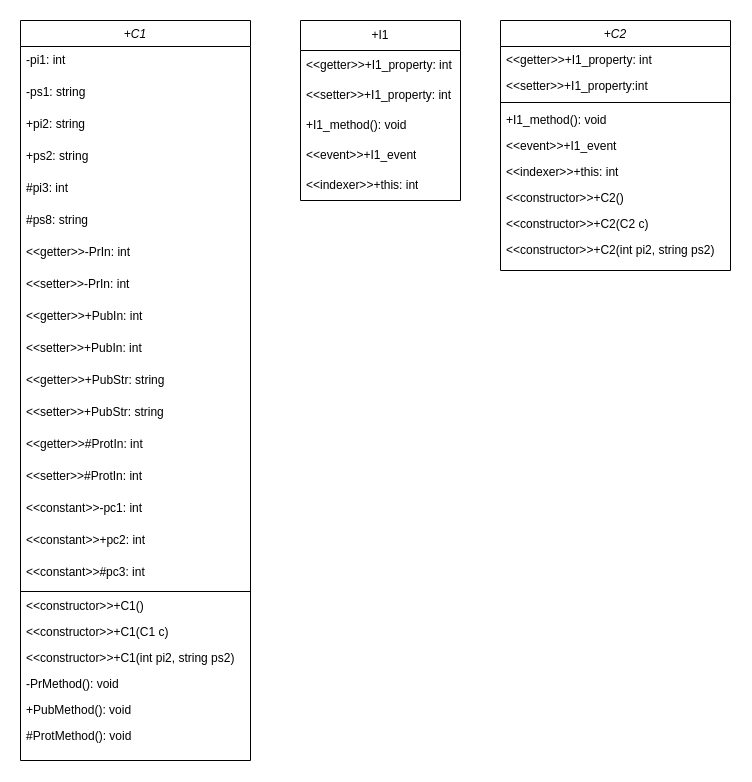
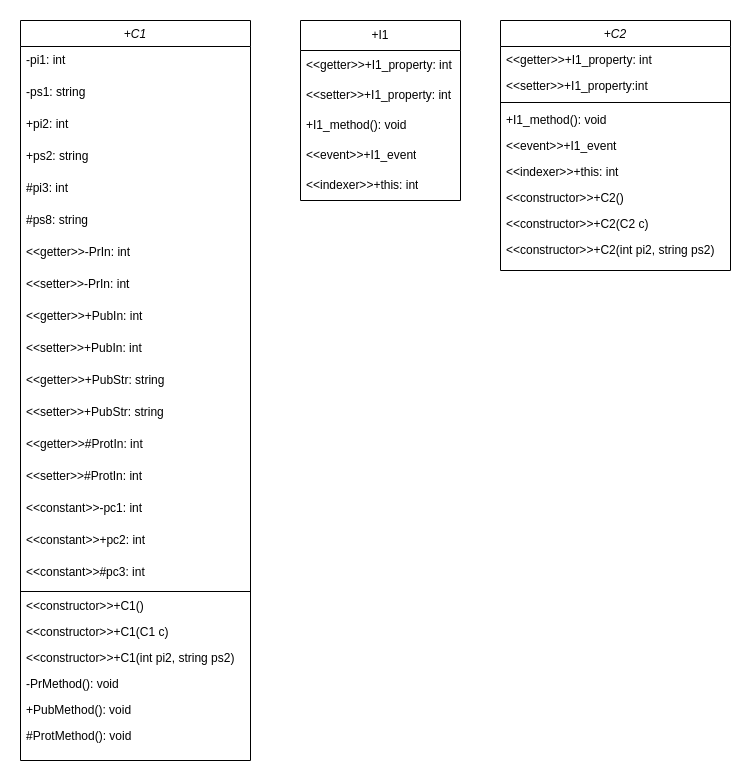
  <mxCell id="0" />
  <mxCell id="1" parent="0" />
  <mxCell id="2" value="+C1&#10;" style="swimlane;fontStyle=2;align=center;verticalAlign=top;childLayout=stackLayout;horizontal=1;startSize=26;horizontalStack=0;resizeParent=1;resizeLast=0;collapsible=1;marginBottom=0;rounded=0;shadow=0;strokeWidth=1;" parent="1" vertex="1"><mxGeometry x="20" y="20" width="230" height="740" as="geometry"><mxRectangle x="230" y="140" width="160" height="26" as="alternateBounds" /></mxGeometry></mxCell>
  <mxCell id="3" value="-pi1: int&#10;" style="text;align=left;verticalAlign=top;spacingLeft=4;spacingRight=4;overflow=hidden;rotatable=0;points=[[0,0.5],[1,0.5]];portConstraint=eastwest;rounded=0;shadow=0;html=0;" parent="2" vertex="1"><mxGeometry y="26" width="230" height="32" as="geometry" /></mxCell>
  <mxCell id="4" value="-ps1: string&#10;" style="text;align=left;verticalAlign=top;spacingLeft=4;spacingRight=4;overflow=hidden;rotatable=0;points=[[0,0.5],[1,0.5]];portConstraint=eastwest;rounded=0;shadow=0;html=0;" parent="2" vertex="1"><mxGeometry y="58" width="230" height="32" as="geometry" /></mxCell>
- <mxCell id="5" value="+pi2: string&#10;" style="text;align=left;verticalAlign=top;spacingLeft=4;spacingRight=4;overflow=hidden;rotatable=0;points=[[0,0.5],[1,0.5]];portConstraint=eastwest;rounded=0;shadow=0;html=0;" parent="2" vertex="1"><mxGeometry y="90" width="230" height="32" as="geometry" /></mxCell>
+ <mxCell id="5" value="+pi2: int&#10;" style="text;align=left;verticalAlign=top;spacingLeft=4;spacingRight=4;overflow=hidden;rotatable=0;points=[[0,0.5],[1,0.5]];portConstraint=eastwest;rounded=0;shadow=0;html=0;" parent="2" vertex="1"><mxGeometry y="90" width="230" height="32" as="geometry" /></mxCell>
  <mxCell id="6" value="+ps2: string&#10;" style="text;align=left;verticalAlign=top;spacingLeft=4;spacingRight=4;overflow=hidden;rotatable=0;points=[[0,0.5],[1,0.5]];portConstraint=eastwest;rounded=0;shadow=0;html=0;" vertex="1" parent="2"><mxGeometry y="122" width="230" height="32" as="geometry" /></mxCell>
  <mxCell id="7" value="#pi3: int&#10;" style="text;align=left;verticalAlign=top;spacingLeft=4;spacingRight=4;overflow=hidden;rotatable=0;points=[[0,0.5],[1,0.5]];portConstraint=eastwest;rounded=0;shadow=0;html=0;" vertex="1" parent="2"><mxGeometry y="154" width="230" height="32" as="geometry" /></mxCell>
  <mxCell id="8" value="#ps8: string&#10;" style="text;align=left;verticalAlign=top;spacingLeft=4;spacingRight=4;overflow=hidden;rotatable=0;points=[[0,0.5],[1,0.5]];portConstraint=eastwest;rounded=0;shadow=0;html=0;" vertex="1" parent="2"><mxGeometry y="186" width="230" height="32" as="geometry" /></mxCell>
  <mxCell id="9" value="&lt;&lt;getter&gt;&gt;-PrIn: int&#10;" style="text;align=left;verticalAlign=top;spacingLeft=4;spacingRight=4;overflow=hidden;rotatable=0;points=[[0,0.5],[1,0.5]];portConstraint=eastwest;rounded=0;shadow=0;html=0;" parent="2" vertex="1"><mxGeometry y="218" width="230" height="32" as="geometry" /></mxCell>
  <mxCell id="10" value="&lt;&lt;setter&gt;&gt;-PrIn: int" style="text;align=left;verticalAlign=top;spacingLeft=4;spacingRight=4;overflow=hidden;rotatable=0;points=[[0,0.5],[1,0.5]];portConstraint=eastwest;rounded=0;shadow=0;html=0;" parent="2" vertex="1"><mxGeometry y="250" width="230" height="32" as="geometry" /></mxCell>
  <mxCell id="11" value="&lt;&lt;getter&gt;&gt;+PubIn: int&#10;" style="text;align=left;verticalAlign=top;spacingLeft=4;spacingRight=4;overflow=hidden;rotatable=0;points=[[0,0.5],[1,0.5]];portConstraint=eastwest;rounded=0;shadow=0;html=0;" parent="2" vertex="1"><mxGeometry y="282" width="230" height="32" as="geometry" /></mxCell>
  <mxCell id="12" value="&lt;&lt;setter&gt;&gt;+PubIn: int" style="text;align=left;verticalAlign=top;spacingLeft=4;spacingRight=4;overflow=hidden;rotatable=0;points=[[0,0.5],[1,0.5]];portConstraint=eastwest;rounded=0;shadow=0;html=0;" parent="2" vertex="1"><mxGeometry y="314" width="230" height="32" as="geometry" /></mxCell>
  <mxCell id="13" value="&lt;&lt;getter&gt;&gt;+PubStr: string" style="text;align=left;verticalAlign=top;spacingLeft=4;spacingRight=4;overflow=hidden;rotatable=0;points=[[0,0.5],[1,0.5]];portConstraint=eastwest;rounded=0;shadow=0;html=0;" parent="2" vertex="1"><mxGeometry y="346" width="230" height="32" as="geometry" /></mxCell>
  <mxCell id="14" value="&lt;&lt;setter&gt;&gt;+PubStr: string" style="text;align=left;verticalAlign=top;spacingLeft=4;spacingRight=4;overflow=hidden;rotatable=0;points=[[0,0.5],[1,0.5]];portConstraint=eastwest;rounded=0;shadow=0;html=0;" vertex="1" parent="2"><mxGeometry y="378" width="230" height="32" as="geometry" /></mxCell>
  <mxCell id="15" value="&lt;&lt;getter&gt;&gt;#ProtIn: int" style="text;align=left;verticalAlign=top;spacingLeft=4;spacingRight=4;overflow=hidden;rotatable=0;points=[[0,0.5],[1,0.5]];portConstraint=eastwest;rounded=0;shadow=0;html=0;" vertex="1" parent="2"><mxGeometry y="410" width="230" height="32" as="geometry" /></mxCell>
  <mxCell id="16" value="&lt;&lt;setter&gt;&gt;#ProtIn: int" style="text;align=left;verticalAlign=top;spacingLeft=4;spacingRight=4;overflow=hidden;rotatable=0;points=[[0,0.5],[1,0.5]];portConstraint=eastwest;rounded=0;shadow=0;html=0;" vertex="1" parent="2"><mxGeometry y="442" width="230" height="32" as="geometry" /></mxCell>
  <mxCell id="17" value="&lt;&lt;constant&gt;&gt;-pc1: int" style="text;align=left;verticalAlign=top;spacingLeft=4;spacingRight=4;overflow=hidden;rotatable=0;points=[[0,0.5],[1,0.5]];portConstraint=eastwest;rounded=0;shadow=0;html=0;" parent="2" vertex="1"><mxGeometry y="474" width="230" height="32" as="geometry" /></mxCell>
  <mxCell id="18" value="&lt;&lt;constant&gt;&gt;+pc2: int" style="text;align=left;verticalAlign=top;spacingLeft=4;spacingRight=4;overflow=hidden;rotatable=0;points=[[0,0.5],[1,0.5]];portConstraint=eastwest;rounded=0;shadow=0;html=0;" parent="2" vertex="1"><mxGeometry y="506" width="230" height="32" as="geometry" /></mxCell>
  <mxCell id="19" value="&lt;&lt;constant&gt;&gt;#pc3: int" style="text;align=left;verticalAlign=top;spacingLeft=4;spacingRight=4;overflow=hidden;rotatable=0;points=[[0,0.5],[1,0.5]];portConstraint=eastwest;rounded=0;shadow=0;html=0;" vertex="1" parent="2"><mxGeometry y="538" width="230" height="32" as="geometry" /></mxCell>
  <mxCell id="20" value="" style="line;html=1;strokeWidth=1;align=left;verticalAlign=middle;spacingTop=-1;spacingLeft=3;spacingRight=3;rotatable=0;labelPosition=right;points=[];portConstraint=eastwest;" parent="2" vertex="1"><mxGeometry y="570" width="230" height="2" as="geometry" /></mxCell>
  <mxCell id="21" value="&lt;&lt;constructor&gt;&gt;+C1()" style="text;align=left;verticalAlign=top;spacingLeft=4;spacingRight=4;overflow=hidden;rotatable=0;points=[[0,0.5],[1,0.5]];portConstraint=eastwest;" parent="2" vertex="1"><mxGeometry y="572" width="230" height="26" as="geometry" /></mxCell>
  <mxCell id="22" value="&lt;&lt;constructor&gt;&gt;+C1(C1 c)" style="text;align=left;verticalAlign=top;spacingLeft=4;spacingRight=4;overflow=hidden;rotatable=0;points=[[0,0.5],[1,0.5]];portConstraint=eastwest;" parent="2" vertex="1"><mxGeometry y="598" width="230" height="26" as="geometry" /></mxCell>
  <mxCell id="23" value="&lt;&lt;constructor&gt;&gt;+C1(int pi2, string ps2)" style="text;align=left;verticalAlign=top;spacingLeft=4;spacingRight=4;overflow=hidden;rotatable=0;points=[[0,0.5],[1,0.5]];portConstraint=eastwest;" parent="2" vertex="1"><mxGeometry y="624" width="230" height="26" as="geometry" /></mxCell>
  <mxCell id="24" value="-PrMethod(): void" style="text;align=left;verticalAlign=top;spacingLeft=4;spacingRight=4;overflow=hidden;rotatable=0;points=[[0,0.5],[1,0.5]];portConstraint=eastwest;" parent="2" vertex="1"><mxGeometry y="650" width="230" height="26" as="geometry" /></mxCell>
  <mxCell id="25" value="+PubMethod(): void" style="text;align=left;verticalAlign=top;spacingLeft=4;spacingRight=4;overflow=hidden;rotatable=0;points=[[0,0.5],[1,0.5]];portConstraint=eastwest;" parent="2" vertex="1"><mxGeometry y="676" width="230" height="26" as="geometry" /></mxCell>
  <mxCell id="26" value="#ProtMethod(): void" style="text;align=left;verticalAlign=top;spacingLeft=4;spacingRight=4;overflow=hidden;rotatable=0;points=[[0,0.5],[1,0.5]];portConstraint=eastwest;" parent="2" vertex="1"><mxGeometry y="702" width="230" height="26" as="geometry" /></mxCell>
  <mxCell id="27" value="+I1" style="swimlane;fontStyle=0;childLayout=stackLayout;horizontal=1;startSize=30;horizontalStack=0;resizeParent=1;resizeParentMax=0;resizeLast=0;collapsible=1;marginBottom=0;whiteSpace=wrap;html=1;" parent="1" vertex="1"><mxGeometry x="300" y="20" width="160" height="180" as="geometry" /></mxCell>
  <mxCell id="28" value="&amp;lt;&amp;lt;getter&amp;gt;&amp;gt;+I1_property: int" style="text;strokeColor=none;fillColor=none;align=left;verticalAlign=middle;spacingLeft=4;spacingRight=4;overflow=hidden;points=[[0,0.5],[1,0.5]];portConstraint=eastwest;rotatable=0;whiteSpace=wrap;html=1;" parent="27" vertex="1"><mxGeometry y="30" width="160" height="30" as="geometry" /></mxCell>
  <mxCell id="29" value="&amp;lt;&amp;lt;setter&amp;gt;&amp;gt;+I1_property: int" style="text;strokeColor=none;fillColor=none;align=left;verticalAlign=middle;spacingLeft=4;spacingRight=4;overflow=hidden;points=[[0,0.5],[1,0.5]];portConstraint=eastwest;rotatable=0;whiteSpace=wrap;html=1;" parent="27" vertex="1"><mxGeometry y="60" width="160" height="30" as="geometry" /></mxCell>
  <mxCell id="30" value="+I1_method(): void" style="text;strokeColor=none;fillColor=none;align=left;verticalAlign=middle;spacingLeft=4;spacingRight=4;overflow=hidden;points=[[0,0.5],[1,0.5]];portConstraint=eastwest;rotatable=0;whiteSpace=wrap;html=1;" parent="27" vertex="1"><mxGeometry y="90" width="160" height="30" as="geometry" /></mxCell>
  <mxCell id="31" value="&amp;lt;&amp;lt;event&amp;gt;&amp;gt;+I1_event" style="text;strokeColor=none;fillColor=none;align=left;verticalAlign=middle;spacingLeft=4;spacingRight=4;overflow=hidden;points=[[0,0.5],[1,0.5]];portConstraint=eastwest;rotatable=0;whiteSpace=wrap;html=1;flipH=0;flipV=1;" parent="27" vertex="1"><mxGeometry y="120" width="160" height="30" as="geometry" /></mxCell>
  <mxCell id="32" value="&amp;lt;&amp;lt;indexer&amp;gt;&amp;gt;+this: int" style="text;strokeColor=none;fillColor=none;align=left;verticalAlign=middle;spacingLeft=4;spacingRight=4;overflow=hidden;points=[[0,0.5],[1,0.5]];portConstraint=eastwest;rotatable=0;whiteSpace=wrap;html=1;flipH=0;flipV=1;" parent="27" vertex="1"><mxGeometry y="150" width="160" height="30" as="geometry" /></mxCell>
  <mxCell id="33" value="+C2" style="swimlane;fontStyle=2;align=center;verticalAlign=top;childLayout=stackLayout;horizontal=1;startSize=26;horizontalStack=0;resizeParent=1;resizeLast=0;collapsible=1;marginBottom=0;rounded=0;shadow=0;strokeWidth=1;" parent="1" vertex="1"><mxGeometry x="500" y="20" width="230" height="250" as="geometry"><mxRectangle x="230" y="140" width="160" height="26" as="alternateBounds" /></mxGeometry></mxCell>
  <mxCell id="34" value="&lt;&lt;getter&gt;&gt;+I1_property: int" style="text;align=left;verticalAlign=top;spacingLeft=4;spacingRight=4;overflow=hidden;rotatable=0;points=[[0,0.5],[1,0.5]];portConstraint=eastwest;rounded=0;shadow=0;html=0;" parent="33" vertex="1"><mxGeometry y="26" width="230" height="26" as="geometry" /></mxCell>
  <mxCell id="35" value="&lt;&lt;setter&gt;&gt;+I1_property:int" style="text;align=left;verticalAlign=top;spacingLeft=4;spacingRight=4;overflow=hidden;rotatable=0;points=[[0,0.5],[1,0.5]];portConstraint=eastwest;rounded=0;shadow=0;html=0;" parent="33" vertex="1"><mxGeometry y="52" width="230" height="26" as="geometry" /></mxCell>
  <mxCell id="36" value="" style="line;html=1;strokeWidth=1;align=left;verticalAlign=middle;spacingTop=-1;spacingLeft=3;spacingRight=3;rotatable=0;labelPosition=right;points=[];portConstraint=eastwest;" parent="33" vertex="1"><mxGeometry y="78" width="230" height="8" as="geometry" /></mxCell>
  <mxCell id="37" value="+I1_method(): void" style="text;align=left;verticalAlign=top;spacingLeft=4;spacingRight=4;overflow=hidden;rotatable=0;points=[[0,0.5],[1,0.5]];portConstraint=eastwest;" parent="33" vertex="1"><mxGeometry y="86" width="230" height="26" as="geometry" /></mxCell>
  <mxCell id="38" value="&lt;&lt;event&gt;&gt;+I1_event" style="text;align=left;verticalAlign=top;spacingLeft=4;spacingRight=4;overflow=hidden;rotatable=0;points=[[0,0.5],[1,0.5]];portConstraint=eastwest;" parent="33" vertex="1"><mxGeometry y="112" width="230" height="26" as="geometry" /></mxCell>
  <mxCell id="39" value="&lt;&lt;indexer&gt;&gt;+this: int" style="text;align=left;verticalAlign=top;spacingLeft=4;spacingRight=4;overflow=hidden;rotatable=0;points=[[0,0.5],[1,0.5]];portConstraint=eastwest;" parent="33" vertex="1"><mxGeometry y="138" width="230" height="26" as="geometry" /></mxCell>
  <mxCell id="40" value="&lt;&lt;constructor&gt;&gt;+C2()" style="text;align=left;verticalAlign=top;spacingLeft=4;spacingRight=4;overflow=hidden;rotatable=0;points=[[0,0.5],[1,0.5]];portConstraint=eastwest;" parent="33" vertex="1"><mxGeometry y="164" width="230" height="26" as="geometry" /></mxCell>
  <mxCell id="41" value="&lt;&lt;constructor&gt;&gt;+C2(C2 c)" style="text;align=left;verticalAlign=top;spacingLeft=4;spacingRight=4;overflow=hidden;rotatable=0;points=[[0,0.5],[1,0.5]];portConstraint=eastwest;" parent="33" vertex="1"><mxGeometry y="190" width="230" height="26" as="geometry" /></mxCell>
  <mxCell id="42" value="&lt;&lt;constructor&gt;&gt;+C2(int pi2, string ps2)" style="text;align=left;verticalAlign=top;spacingLeft=4;spacingRight=4;overflow=hidden;rotatable=0;points=[[0,0.5],[1,0.5]];portConstraint=eastwest;" parent="33" vertex="1"><mxGeometry y="216" width="230" height="26" as="geometry" /></mxCell>
